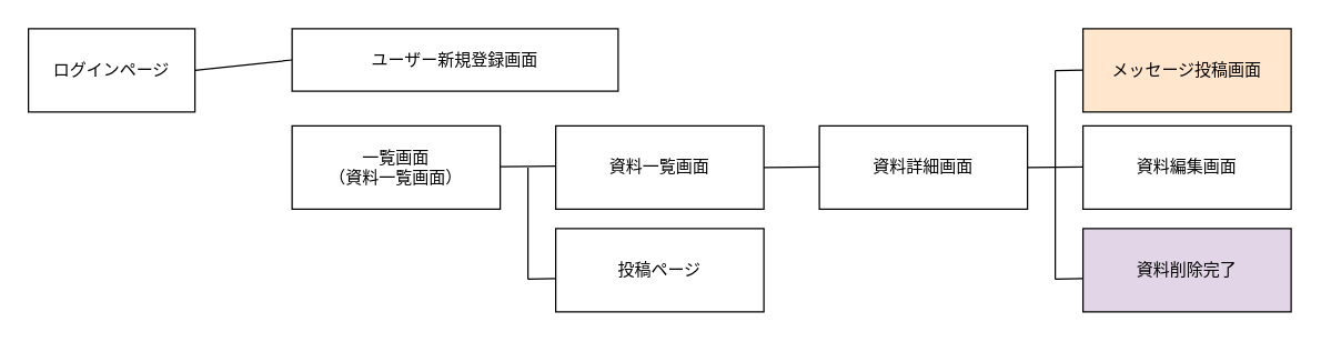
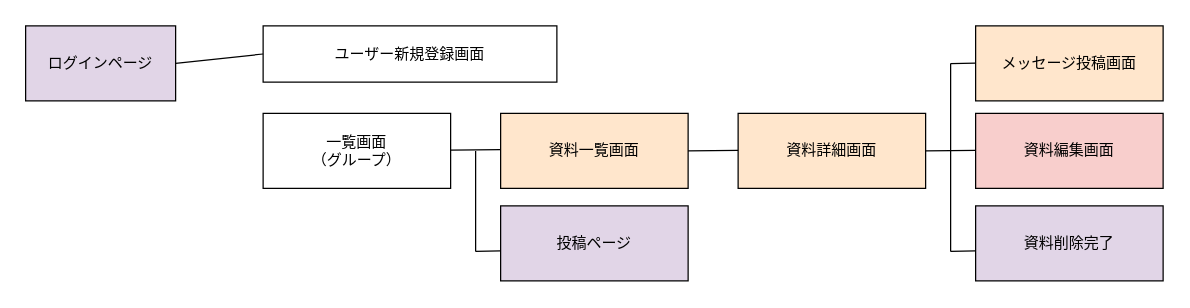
  <mxCell id="0" />
  <mxCell id="1" parent="0" />
- <mxCell id="2" value="ログインページ" style="rounded=0;whiteSpace=wrap;html=1;" vertex="1" parent="1"><mxGeometry x="20" y="20" width="120" height="60" as="geometry" /></mxCell>
+ <mxCell id="2" value="ログインページ" style="rounded=0;whiteSpace=wrap;html=1;fillColor=#e1d5e7;" vertex="1" parent="1"><mxGeometry x="20" y="20" width="120" height="60" as="geometry" /></mxCell>
  <mxCell id="3" value="ユーザー新規登録画面" style="rounded=0;whiteSpace=wrap;html=1;" vertex="1" parent="1"><mxGeometry x="210" y="20" width="235" height="45" as="geometry" /></mxCell>
- <mxCell id="4" value="一覧画面&lt;br&gt;（資料一覧画面）" style="rounded=0;whiteSpace=wrap;html=1;" vertex="1" parent="1"><mxGeometry x="210" y="90" width="150" height="60" as="geometry" /></mxCell>
- <mxCell id="5" value="投稿ページ" style="rounded=0;whiteSpace=wrap;html=1;" vertex="1" parent="1"><mxGeometry x="400" y="164" width="150" height="60" as="geometry" /></mxCell>
- <mxCell id="6" value="資料一覧画面" style="rounded=0;whiteSpace=wrap;html=1;" vertex="1" parent="1"><mxGeometry x="400" y="90" width="150" height="60" as="geometry" /></mxCell>
- <mxCell id="7" value="資料詳細画面" style="rounded=0;whiteSpace=wrap;html=1;" vertex="1" parent="1"><mxGeometry x="590" y="90" width="150" height="60" as="geometry" /></mxCell>
+ <mxCell id="4" value="一覧画面&lt;br&gt;（グループ）" style="rounded=0;whiteSpace=wrap;html=1;" vertex="1" parent="1"><mxGeometry x="210" y="90" width="150" height="60" as="geometry" /></mxCell>
+ <mxCell id="5" value="投稿ページ" style="rounded=0;whiteSpace=wrap;html=1;fillColor=#e1d5e7;" vertex="1" parent="1"><mxGeometry x="400" y="164" width="150" height="60" as="geometry" /></mxCell>
+ <mxCell id="6" value="資料一覧画面" style="rounded=0;whiteSpace=wrap;html=1;fillColor=#ffe6cc;" vertex="1" parent="1"><mxGeometry x="400" y="90" width="150" height="60" as="geometry" /></mxCell>
+ <mxCell id="7" value="資料詳細画面" style="rounded=0;whiteSpace=wrap;html=1;fillColor=#ffe6cc;" vertex="1" parent="1"><mxGeometry x="590" y="90" width="150" height="60" as="geometry" /></mxCell>
  <mxCell id="8" value="" style="endArrow=none;html=1;entryX=0;entryY=0.5;entryDx=0;entryDy=0;" edge="1" parent="1" target="3"><mxGeometry width="50" height="50" relative="1" as="geometry"><mxPoint x="140" y="50" as="sourcePoint" /><mxPoint x="190" y="50" as="targetPoint" /></mxGeometry></mxCell>
  <mxCell id="9" value="" style="endArrow=none;html=1;" edge="1" parent="1"><mxGeometry width="50" height="50" relative="1" as="geometry"><mxPoint x="360" y="119.41" as="sourcePoint" /><mxPoint x="400" y="119" as="targetPoint" /></mxGeometry></mxCell>
  <mxCell id="10" value="" style="endArrow=none;html=1;" edge="1" parent="1"><mxGeometry width="50" height="50" relative="1" as="geometry"><mxPoint x="380" y="120" as="sourcePoint" /><mxPoint x="380" y="200.59" as="targetPoint" /><Array as="points"><mxPoint x="380" y="190" /></Array></mxGeometry></mxCell>
  <mxCell id="11" value="" style="endArrow=none;html=1;" edge="1" parent="1"><mxGeometry width="50" height="50" relative="1" as="geometry"><mxPoint x="380" y="200.41" as="sourcePoint" /><mxPoint x="400" y="200" as="targetPoint" /></mxGeometry></mxCell>
  <mxCell id="12" value="" style="endArrow=none;html=1;" edge="1" parent="1"><mxGeometry width="50" height="50" relative="1" as="geometry"><mxPoint x="550" y="119.96" as="sourcePoint" /><mxPoint x="590" y="119.55" as="targetPoint" /></mxGeometry></mxCell>
  <mxCell id="13" value="" style="endArrow=none;html=1;" edge="1" parent="1"><mxGeometry width="50" height="50" relative="1" as="geometry"><mxPoint x="740" y="120.04" as="sourcePoint" /><mxPoint x="780" y="119.63" as="targetPoint" /></mxGeometry></mxCell>
  <mxCell id="14" value="資料削除完了" style="rounded=0;whiteSpace=wrap;html=1;fillColor=#e1d5e7;" vertex="1" parent="1"><mxGeometry x="780" y="164" width="150" height="60" as="geometry" /></mxCell>
- <mxCell id="15" value="資料編集画面" style="rounded=0;whiteSpace=wrap;html=1;" vertex="1" parent="1"><mxGeometry x="780" y="90" width="150" height="60" as="geometry" /></mxCell>
+ <mxCell id="15" value="資料編集画面" style="rounded=0;whiteSpace=wrap;html=1;fillColor=#f8cecc;" vertex="1" parent="1"><mxGeometry x="780" y="90" width="150" height="60" as="geometry" /></mxCell>
  <mxCell id="16" value="" style="endArrow=none;html=1;" edge="1" parent="1"><mxGeometry width="50" height="50" relative="1" as="geometry"><mxPoint x="760" y="50" as="sourcePoint" /><mxPoint x="760" y="200.59" as="targetPoint" /><Array as="points"><mxPoint x="760" y="190" /></Array></mxGeometry></mxCell>
  <mxCell id="17" value="" style="endArrow=none;html=1;" edge="1" parent="1"><mxGeometry width="50" height="50" relative="1" as="geometry"><mxPoint x="760" y="200.41" as="sourcePoint" /><mxPoint x="780" y="200" as="targetPoint" /></mxGeometry></mxCell>
  <mxCell id="18" value="メッセージ投稿画面" style="rounded=0;whiteSpace=wrap;html=1;fillColor=#ffe6cc;" vertex="1" parent="1"><mxGeometry x="780" y="20" width="150" height="60" as="geometry" /></mxCell>
  <mxCell id="19" value="" style="endArrow=none;html=1;" edge="1" parent="1"><mxGeometry width="50" height="50" relative="1" as="geometry"><mxPoint x="760" y="50.21" as="sourcePoint" /><mxPoint x="780" y="49.8" as="targetPoint" /></mxGeometry></mxCell>
